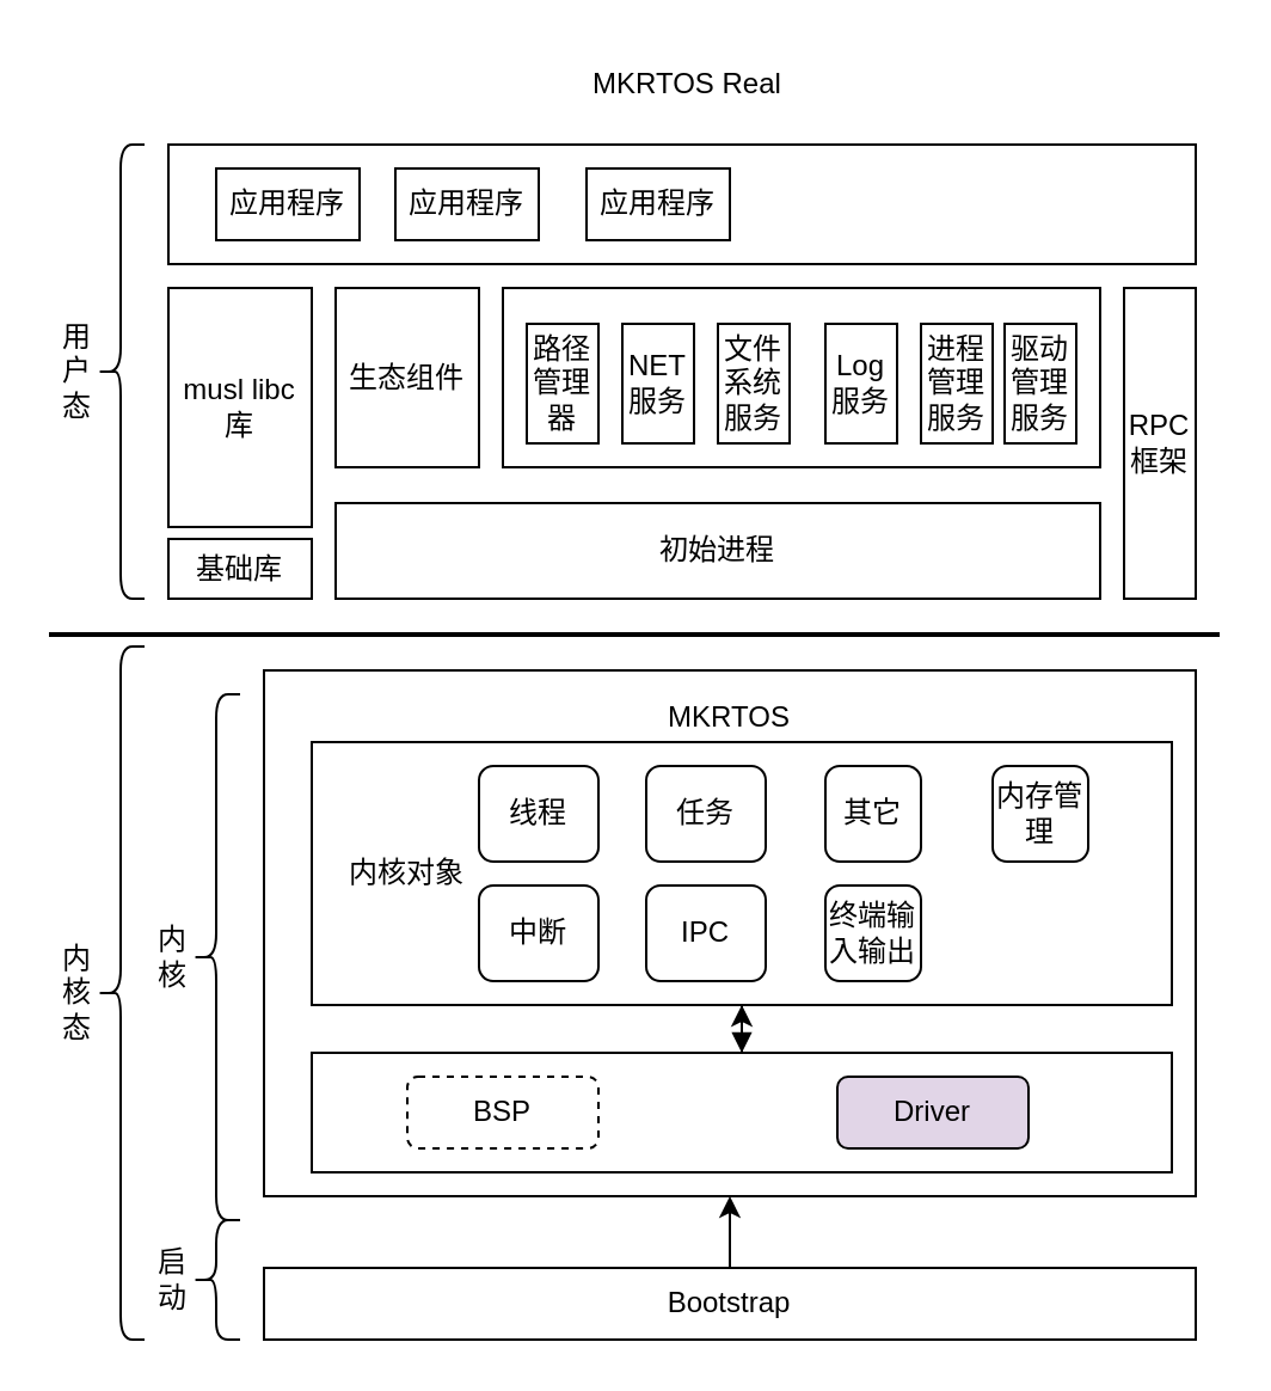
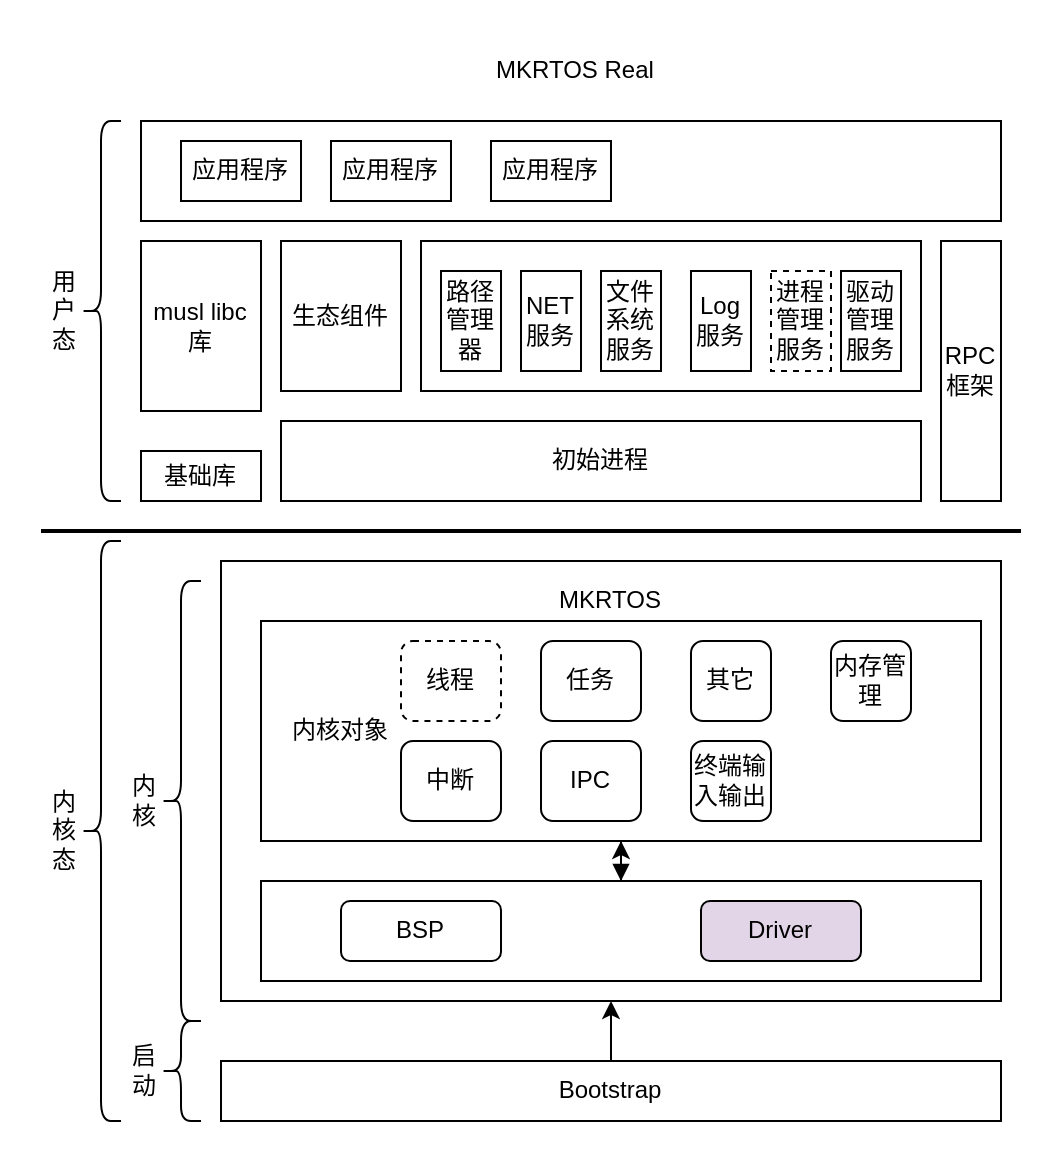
  <mxCell id="0" />
  <mxCell id="1" parent="0" />
  <mxCell id="2" value="" style="rounded=0;whiteSpace=wrap;html=1;" parent="1" vertex="1"><mxGeometry x="70" y="60" width="430" height="50" as="geometry" /></mxCell>
  <mxCell id="3" value="" style="rounded=0;whiteSpace=wrap;html=1;" parent="1" vertex="1"><mxGeometry x="210" y="120" width="250" height="75" as="geometry" /></mxCell>
  <mxCell id="4" value="" style="rounded=0;whiteSpace=wrap;html=1;" parent="1" vertex="1"><mxGeometry x="110" y="280" width="390" height="220" as="geometry" /></mxCell>
  <mxCell id="5" value="" style="rounded=0;whiteSpace=wrap;html=1;" parent="1" vertex="1"><mxGeometry x="130" y="310" width="360" height="110" as="geometry" /></mxCell>
- <mxCell id="6" value="线程" style="rounded=1;whiteSpace=wrap;html=1;" parent="1" vertex="1"><mxGeometry x="200" y="320" width="50" height="40" as="geometry" /></mxCell>
+ <mxCell id="6" value="线程" style="rounded=1;whiteSpace=wrap;html=1;dashed=1;" parent="1" vertex="1"><mxGeometry x="200" y="320" width="50" height="40" as="geometry" /></mxCell>
  <mxCell id="7" value="任务" style="rounded=1;whiteSpace=wrap;html=1;" parent="1" vertex="1"><mxGeometry x="270" y="320" width="50" height="40" as="geometry" /></mxCell>
  <mxCell id="8" value="终端输入输出" style="rounded=1;whiteSpace=wrap;html=1;" parent="1" vertex="1"><mxGeometry x="345" y="370" width="40" height="40" as="geometry" /></mxCell>
  <mxCell id="9" value="中断" style="rounded=1;whiteSpace=wrap;html=1;" parent="1" vertex="1"><mxGeometry x="200" y="370" width="50" height="40" as="geometry" /></mxCell>
  <mxCell id="10" value="IPC" style="rounded=1;whiteSpace=wrap;html=1;" parent="1" vertex="1"><mxGeometry x="270" y="370" width="50" height="40" as="geometry" /></mxCell>
  <mxCell id="11" value="其它" style="rounded=1;whiteSpace=wrap;html=1;" parent="1" vertex="1"><mxGeometry x="345" y="320" width="40" height="40" as="geometry" /></mxCell>
  <mxCell id="12" value="内核对象" style="text;html=1;strokeColor=none;fillColor=none;align=center;verticalAlign=middle;whiteSpace=wrap;rounded=0;" parent="1" vertex="1"><mxGeometry x="140" y="350" width="60" height="30" as="geometry" /></mxCell>
  <mxCell id="13" style="edgeStyle=orthogonalEdgeStyle;rounded=0;orthogonalLoop=1;jettySize=auto;html=1;exitX=0.5;exitY=0;exitDx=0;exitDy=0;startArrow=block;startFill=1;" parent="1" source="14" target="5" edge="1"><mxGeometry relative="1" as="geometry" /></mxCell>
  <mxCell id="14" value="" style="rounded=0;whiteSpace=wrap;html=1;" parent="1" vertex="1"><mxGeometry x="130" y="440" width="360" height="50" as="geometry" /></mxCell>
- <mxCell id="15" value="BSP" style="rounded=1;whiteSpace=wrap;html=1;dashed=1;" parent="1" vertex="1"><mxGeometry x="170" y="450" width="80" height="30" as="geometry" /></mxCell>
+ <mxCell id="15" value="BSP" style="rounded=1;whiteSpace=wrap;html=1;" parent="1" vertex="1"><mxGeometry x="170" y="450" width="80" height="30" as="geometry" /></mxCell>
  <mxCell id="16" value="Driver" style="rounded=1;whiteSpace=wrap;html=1;fillColor=#e1d5e7;" parent="1" vertex="1"><mxGeometry x="350" y="450" width="80" height="30" as="geometry" /></mxCell>
  <mxCell id="17" value="MKRTOS" style="text;html=1;strokeColor=none;fillColor=none;align=center;verticalAlign=middle;whiteSpace=wrap;rounded=0;" parent="1" vertex="1"><mxGeometry x="275" y="290" width="60" height="20" as="geometry" /></mxCell>
  <mxCell id="18" style="edgeStyle=orthogonalEdgeStyle;rounded=0;orthogonalLoop=1;jettySize=auto;html=1;exitX=0.5;exitY=0;exitDx=0;exitDy=0;entryX=0.5;entryY=1;entryDx=0;entryDy=0;startArrow=none;startFill=0;" parent="1" source="19" target="4" edge="1"><mxGeometry relative="1" as="geometry" /></mxCell>
  <mxCell id="19" value="Bootstrap" style="rounded=0;whiteSpace=wrap;html=1;" parent="1" vertex="1"><mxGeometry x="110" y="530" width="390" height="30" as="geometry" /></mxCell>
  <mxCell id="20" value="初始进程" style="rounded=0;whiteSpace=wrap;html=1;" parent="1" vertex="1"><mxGeometry x="140" y="210" width="320" height="40" as="geometry" /></mxCell>
  <mxCell id="21" value="内存管理" style="rounded=1;whiteSpace=wrap;html=1;" parent="1" vertex="1"><mxGeometry x="415" y="320" width="40" height="40" as="geometry" /></mxCell>
  <mxCell id="22" value="RPC框架" style="rounded=0;whiteSpace=wrap;html=1;" parent="1" vertex="1"><mxGeometry x="470" y="120" width="30" height="130" as="geometry" /></mxCell>
  <mxCell id="23" value="路径管理器" style="rounded=0;whiteSpace=wrap;html=1;" parent="1" vertex="1"><mxGeometry x="220" y="135" width="30" height="50" as="geometry" /></mxCell>
  <mxCell id="24" value="NET服务" style="rounded=0;whiteSpace=wrap;html=1;" parent="1" vertex="1"><mxGeometry x="260" y="135" width="30" height="50" as="geometry" /></mxCell>
  <mxCell id="25" value="文件系统服务" style="rounded=0;whiteSpace=wrap;html=1;" parent="1" vertex="1"><mxGeometry x="300" y="135" width="30" height="50" as="geometry" /></mxCell>
  <mxCell id="26" value="驱动管理服务" style="rounded=0;whiteSpace=wrap;html=1;" parent="1" vertex="1"><mxGeometry x="420" y="135" width="30" height="50" as="geometry" /></mxCell>
- <mxCell id="27" value="musl libc库" style="rounded=0;whiteSpace=wrap;html=1;" parent="1" vertex="1"><mxGeometry x="70" y="120" width="60" height="100" as="geometry" /></mxCell>
+ <mxCell id="27" value="musl libc库" style="rounded=0;whiteSpace=wrap;html=1;" parent="1" vertex="1"><mxGeometry x="70" y="120" width="60" height="85" as="geometry" /></mxCell>
  <mxCell id="28" value="Log服务" style="rounded=0;whiteSpace=wrap;html=1;" parent="1" vertex="1"><mxGeometry x="345" y="135" width="30" height="50" as="geometry" /></mxCell>
- <mxCell id="29" value="进程管理服务" style="rounded=0;whiteSpace=wrap;html=1;" parent="1" vertex="1"><mxGeometry x="385" y="135" width="30" height="50" as="geometry" /></mxCell>
+ <mxCell id="29" value="进程管理服务" style="rounded=0;whiteSpace=wrap;html=1;dashed=1;" parent="1" vertex="1"><mxGeometry x="385" y="135" width="30" height="50" as="geometry" /></mxCell>
  <mxCell id="30" value="应用程序" style="rounded=0;whiteSpace=wrap;html=1;" parent="1" vertex="1"><mxGeometry x="90" y="70" width="60" height="30" as="geometry" /></mxCell>
  <mxCell id="31" value="应用程序" style="rounded=0;whiteSpace=wrap;html=1;" parent="1" vertex="1"><mxGeometry x="165" y="70" width="60" height="30" as="geometry" /></mxCell>
  <mxCell id="32" value="用户态" style="shape=curlyBracket;whiteSpace=wrap;html=1;rounded=1;labelPosition=left;verticalLabelPosition=middle;align=right;verticalAlign=middle;" parent="1" vertex="1"><mxGeometry x="40" y="60" width="20" height="190" as="geometry" /></mxCell>
  <mxCell id="33" value="启动" style="shape=curlyBracket;whiteSpace=wrap;html=1;rounded=1;labelPosition=left;verticalLabelPosition=middle;align=right;verticalAlign=middle;" parent="1" vertex="1"><mxGeometry x="80" y="510" width="20" height="50" as="geometry" /></mxCell>
  <mxCell id="34" value="内核" style="shape=curlyBracket;whiteSpace=wrap;html=1;rounded=1;labelPosition=left;verticalLabelPosition=middle;align=right;verticalAlign=middle;" parent="1" vertex="1"><mxGeometry x="80" y="290" width="20" height="220" as="geometry" /></mxCell>
  <mxCell id="35" value="" style="line;strokeWidth=2;html=1;" parent="1" vertex="1"><mxGeometry x="20" y="260" width="490" height="10" as="geometry" /></mxCell>
  <mxCell id="36" value="MKRTOS Real" style="text;html=1;strokeColor=none;fillColor=none;align=center;verticalAlign=middle;whiteSpace=wrap;rounded=0;" parent="1" vertex="1"><mxGeometry x="225" y="20" width="125" height="30" as="geometry" /></mxCell>
  <mxCell id="37" value="内核态" style="shape=curlyBracket;whiteSpace=wrap;html=1;rounded=1;labelPosition=left;verticalLabelPosition=middle;align=right;verticalAlign=middle;" parent="1" vertex="1"><mxGeometry x="40" y="270" width="20" height="290" as="geometry" /></mxCell>
  <mxCell id="38" value="应用程序" style="rounded=0;whiteSpace=wrap;html=1;" parent="1" vertex="1"><mxGeometry x="245" y="70" width="60" height="30" as="geometry" /></mxCell>
  <mxCell id="39" value="生态组件" style="rounded=0;whiteSpace=wrap;html=1;" parent="1" vertex="1"><mxGeometry x="140" y="120" width="60" height="75" as="geometry" /></mxCell>
  <mxCell id="40" value="基础库" style="rounded=0;whiteSpace=wrap;html=1;" vertex="1" parent="1"><mxGeometry x="70" y="225" width="60" height="25" as="geometry" /></mxCell>
